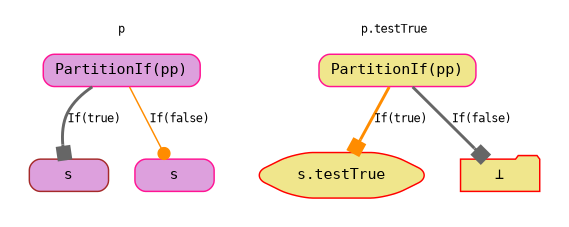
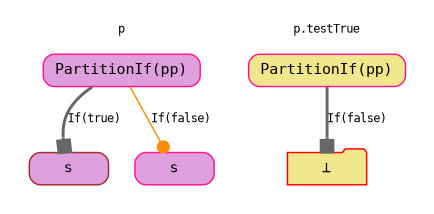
  digraph {
    fontname=Monospace
    fontsize=8.0
    node [fontname=Monospace fontsize=10.0 shape=box style="rounded,filled" fillcolor=plum color=deeppink]
    edge [fontname=Monospace fontsize=8.0 color=gray40 style=bold arrowhead=box]
    n1 [height=0.3 label="PartitionIf(pp)"]
    n2 [height=0.3 label=s color=brown]
    n3 [height=0.3 label=s]
    n4 [height=0.3 label="PartitionIf(pp)" fillcolor=khaki]
-   n5 [height=0.3 label="s.testTrue" shape=hexagon fillcolor=khaki color=red]
    n6 [color=red height=0.3 label="⊥" shape=folder fillcolor=khaki]
    subgraph cluster_1 {
      color=white
      label=p
      n1
      n2
      n3
    }
    subgraph cluster_2 {
      color=white
      label="p.testTrue"
      n4
-     n5
      n6
    }
    n1 -> n2 [label="If(true)"]
    n1 -> n3 [label="If(false)" color=darkorange style=solid arrowhead=dot]
-   n4 -> n5 [label="If(true)" color=darkorange]
    n4 -> n6 [label="If(false)"]
  }
